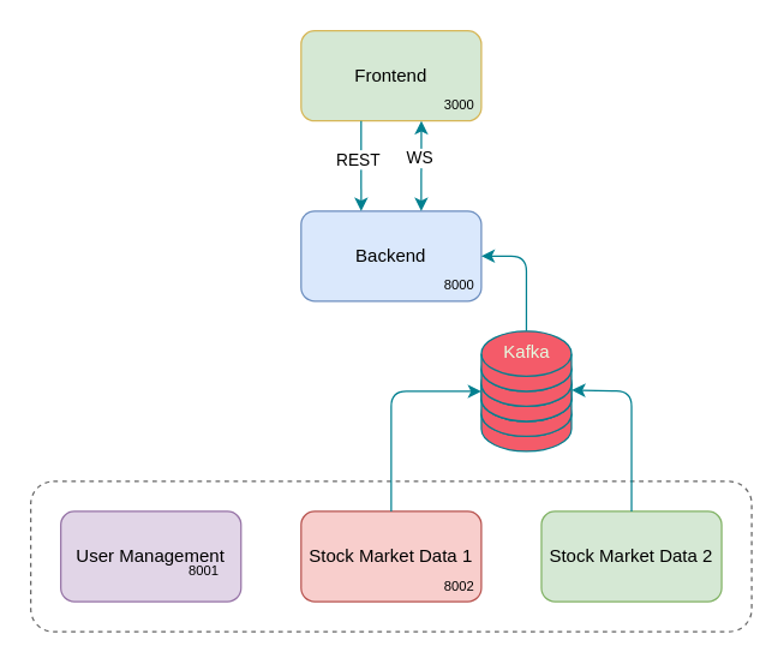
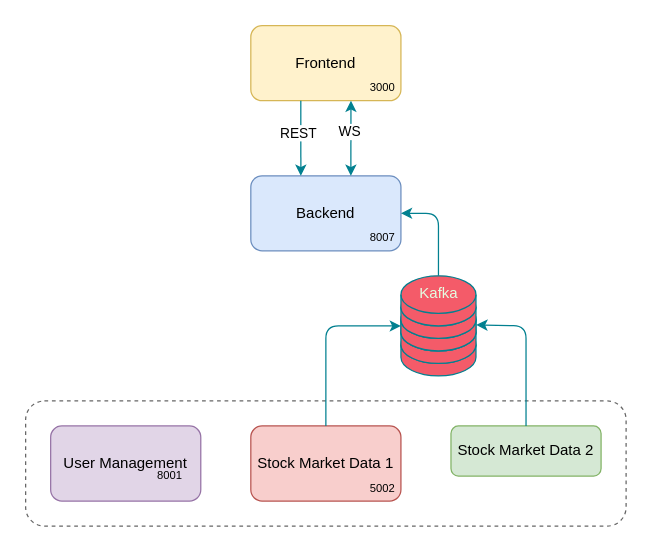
  <mxCell id="0" />
  <mxCell id="1" parent="0" />
  <mxCell id="2" value="" style="rounded=1;whiteSpace=wrap;html=1;fillColor=none;fontColor=#333333;strokeColor=#666666;textOpacity=60;dashed=1;" parent="1" vertex="1"><mxGeometry x="20" y="320" width="480" height="100" as="geometry" /></mxCell>
  <mxCell id="3" value="Backend" style="rounded=1;whiteSpace=wrap;html=1;fillColor=#dae8fc;strokeColor=#6c8ebf;" parent="1" vertex="1"><mxGeometry x="200" y="140" width="120" height="60" as="geometry" /></mxCell>
  <mxCell id="4" value="User Management" style="rounded=1;whiteSpace=wrap;html=1;fillColor=#e1d5e7;strokeColor=#9673a6;" parent="1" vertex="1"><mxGeometry x="40" y="340" width="120" height="60" as="geometry" /></mxCell>
  <mxCell id="5" value="Stock Market Data 1" style="rounded=1;whiteSpace=wrap;html=1;fillColor=#f8cecc;strokeColor=#b85450;" parent="1" vertex="1"><mxGeometry x="200" y="340" width="120" height="60" as="geometry" /></mxCell>
- <mxCell id="6" value="Stock Market Data 2" style="rounded=1;whiteSpace=wrap;html=1;fillColor=#d5e8d4;strokeColor=#82b366;" parent="1" vertex="1"><mxGeometry x="360" y="340" width="120" height="60" as="geometry" /></mxCell>
+ <mxCell id="6" value="Stock Market Data 2" style="rounded=1;whiteSpace=wrap;html=1;fillColor=#d5e8d4;strokeColor=#82b366;" parent="1" vertex="1"><mxGeometry x="360" y="340" width="120" height="40" as="geometry" /></mxCell>
  <mxCell id="7" value="" style="shape=cylinder3;whiteSpace=wrap;html=1;boundedLbl=1;backgroundOutline=1;size=15;rounded=0;sketch=0;fontColor=#E4FDE1;strokeColor=#028090;fillColor=#F45B69;" parent="1" vertex="1"><mxGeometry x="320" y="260" width="60" height="40" as="geometry" /></mxCell>
  <mxCell id="8" value="" style="shape=cylinder3;whiteSpace=wrap;html=1;boundedLbl=1;backgroundOutline=1;size=15;rounded=0;sketch=0;fontColor=#E4FDE1;strokeColor=#028090;fillColor=#F45B69;" parent="1" vertex="1"><mxGeometry x="320" y="250" width="60" height="40" as="geometry" /></mxCell>
  <mxCell id="9" value="" style="shape=cylinder3;whiteSpace=wrap;html=1;boundedLbl=1;backgroundOutline=1;size=15;rounded=0;sketch=0;fontColor=#E4FDE1;strokeColor=#028090;fillColor=#F45B69;" parent="1" vertex="1"><mxGeometry x="320" y="240" width="60" height="40" as="geometry" /></mxCell>
  <mxCell id="10" value="" style="endArrow=none;startArrow=classic;html=1;rounded=1;sketch=0;fontColor=#E4FDE1;strokeColor=#028090;fillColor=#F45B69;curved=0;entryX=0.5;entryY=0;entryDx=0;entryDy=0;entryPerimeter=0;endFill=0;" parent="1" target="14" edge="1"><mxGeometry width="50" height="50" relative="1" as="geometry"><mxPoint x="320" y="170" as="sourcePoint" /><mxPoint x="430" y="190" as="targetPoint" /><Array as="points"><mxPoint x="350" y="170" /></Array></mxGeometry></mxCell>
  <mxCell id="11" value="" style="endArrow=none;startArrow=classic;html=1;rounded=1;sketch=0;fontColor=#E4FDE1;strokeColor=#028090;fillColor=#F45B69;curved=0;exitX=0;exitY=1;exitDx=0;exitDy=0;exitPerimeter=0;entryX=0.5;entryY=0;entryDx=0;entryDy=0;endFill=0;" parent="1" source="14" edge="1" target="5"><mxGeometry width="50" height="50" relative="1" as="geometry"><mxPoint x="290" y="240" as="sourcePoint" /><mxPoint x="280" y="340" as="targetPoint" /><Array as="points"><mxPoint x="260" y="260" /></Array></mxGeometry></mxCell>
  <mxCell id="12" value="" style="shape=cylinder3;whiteSpace=wrap;html=1;boundedLbl=1;backgroundOutline=1;size=15;rounded=0;sketch=0;fontColor=#E4FDE1;strokeColor=#028090;fillColor=#F45B69;" parent="1" vertex="1"><mxGeometry x="320" y="240" width="60" height="40" as="geometry" /></mxCell>
  <mxCell id="13" value="" style="shape=cylinder3;whiteSpace=wrap;html=1;boundedLbl=1;backgroundOutline=1;size=15;rounded=0;sketch=0;fontColor=#E4FDE1;strokeColor=#028090;fillColor=#F45B69;" parent="1" vertex="1"><mxGeometry x="320" y="230" width="60" height="40" as="geometry" /></mxCell>
  <mxCell id="14" value="" style="shape=cylinder3;whiteSpace=wrap;html=1;boundedLbl=1;backgroundOutline=1;size=15;rounded=0;sketch=0;fontColor=#E4FDE1;strokeColor=#028090;fillColor=#F45B69;" parent="1" vertex="1"><mxGeometry x="320" y="220" width="60" height="40" as="geometry" /></mxCell>
  <mxCell id="15" value="Kafka" style="text;html=1;align=center;verticalAlign=middle;resizable=0;points=[];autosize=1;strokeColor=none;fillColor=none;fontColor=#E4FDE1;" parent="1" vertex="1"><mxGeometry x="325" y="224" width="50" height="20" as="geometry" /></mxCell>
- <mxCell id="16" value="Frontend" style="rounded=1;whiteSpace=wrap;html=1;fillColor=#d5e8d4;strokeColor=#d6b656;" vertex="1" parent="1"><mxGeometry x="200" y="20" width="120" height="60" as="geometry" /></mxCell>
+ <mxCell id="16" value="Frontend" style="rounded=1;whiteSpace=wrap;html=1;fillColor=#fff2cc;strokeColor=#d6b656;" vertex="1" parent="1"><mxGeometry x="200" y="20" width="120" height="60" as="geometry" /></mxCell>
  <mxCell id="17" value="" style="endArrow=classic;html=1;rounded=1;sketch=0;fontColor=#E4FDE1;strokeColor=#028090;fillColor=#F45B69;curved=0;entryX=0.5;entryY=0;entryDx=0;entryDy=0;exitX=0.333;exitY=1;exitDx=0;exitDy=0;exitPerimeter=0;" edge="1" parent="1" source="16"><mxGeometry width="50" height="50" relative="1" as="geometry"><mxPoint x="240" y="100" as="sourcePoint" /><mxPoint x="240" y="140" as="targetPoint" /><Array as="points" /></mxGeometry></mxCell>
  <mxCell id="18" value="REST" style="edgeLabel;html=1;align=center;verticalAlign=middle;resizable=0;points=[];" vertex="1" connectable="0" parent="17"><mxGeometry x="-0.154" y="-2" relative="1" as="geometry"><mxPoint as="offset" /></mxGeometry></mxCell>
  <mxCell id="19" value="" style="endArrow=none;startArrow=classic;html=1;rounded=1;sketch=0;fontColor=#E4FDE1;strokeColor=#028090;fillColor=#F45B69;curved=0;entryX=0.5;entryY=0;entryDx=0;entryDy=0;exitX=1.005;exitY=0.73;exitDx=0;exitDy=0;exitPerimeter=0;endFill=0;" edge="1" parent="1" source="13" target="6"><mxGeometry width="50" height="50" relative="1" as="geometry"><mxPoint x="330" y="270" as="sourcePoint" /><mxPoint x="270" y="350" as="targetPoint" /><Array as="points"><mxPoint x="420" y="260" /></Array></mxGeometry></mxCell>
  <mxCell id="20" value="" style="endArrow=classic;html=1;rounded=1;sketch=0;fontColor=#E4FDE1;strokeColor=#028090;fillColor=#F45B69;curved=0;exitX=0.667;exitY=1;exitDx=0;exitDy=0;entryX=0.5;entryY=0;entryDx=0;entryDy=0;startArrow=classic;startFill=1;exitPerimeter=0;" edge="1" parent="1" source="16"><mxGeometry width="50" height="50" relative="1" as="geometry"><mxPoint x="280" y="100" as="sourcePoint" /><mxPoint x="280" y="140" as="targetPoint" /><Array as="points" /></mxGeometry></mxCell>
  <mxCell id="21" value="WS" style="edgeLabel;html=1;align=center;verticalAlign=middle;resizable=0;points=[];" vertex="1" connectable="0" parent="20"><mxGeometry x="-0.154" y="-2" relative="1" as="geometry"><mxPoint as="offset" /></mxGeometry></mxCell>
- <mxCell id="22" value="8000" style="text;html=1;align=center;verticalAlign=middle;resizable=0;points=[];autosize=1;strokeColor=none;fillColor=none;fontSize=9;" vertex="1" parent="1"><mxGeometry x="285" y="180" width="40" height="20" as="geometry" /></mxCell>
+ <mxCell id="22" value="8007" style="text;html=1;align=center;verticalAlign=middle;resizable=0;points=[];autosize=1;strokeColor=none;fillColor=none;fontSize=9;" vertex="1" parent="1"><mxGeometry x="285" y="180" width="40" height="20" as="geometry" /></mxCell>
  <mxCell id="23" value="3000" style="text;html=1;align=center;verticalAlign=middle;resizable=0;points=[];autosize=1;strokeColor=none;fillColor=none;fontSize=9;" vertex="1" parent="1"><mxGeometry x="285" y="60" width="40" height="20" as="geometry" /></mxCell>
- <mxCell id="24" value="8002" style="text;html=1;align=center;verticalAlign=middle;resizable=0;points=[];autosize=1;strokeColor=none;fillColor=none;fontSize=9;" vertex="1" parent="1"><mxGeometry x="285" y="380" width="40" height="20" as="geometry" /></mxCell>
+ <mxCell id="24" value="5002" style="text;html=1;align=center;verticalAlign=middle;resizable=0;points=[];autosize=1;strokeColor=none;fillColor=none;fontSize=9;" vertex="1" parent="1"><mxGeometry x="285" y="380" width="40" height="20" as="geometry" /></mxCell>
  <mxCell id="25" value="8001" style="text;html=1;align=center;verticalAlign=middle;resizable=0;points=[];autosize=1;strokeColor=none;fillColor=none;fontSize=9;" vertex="1" parent="1"><mxGeometry x="115" y="370" width="40" height="20" as="geometry" /></mxCell>
